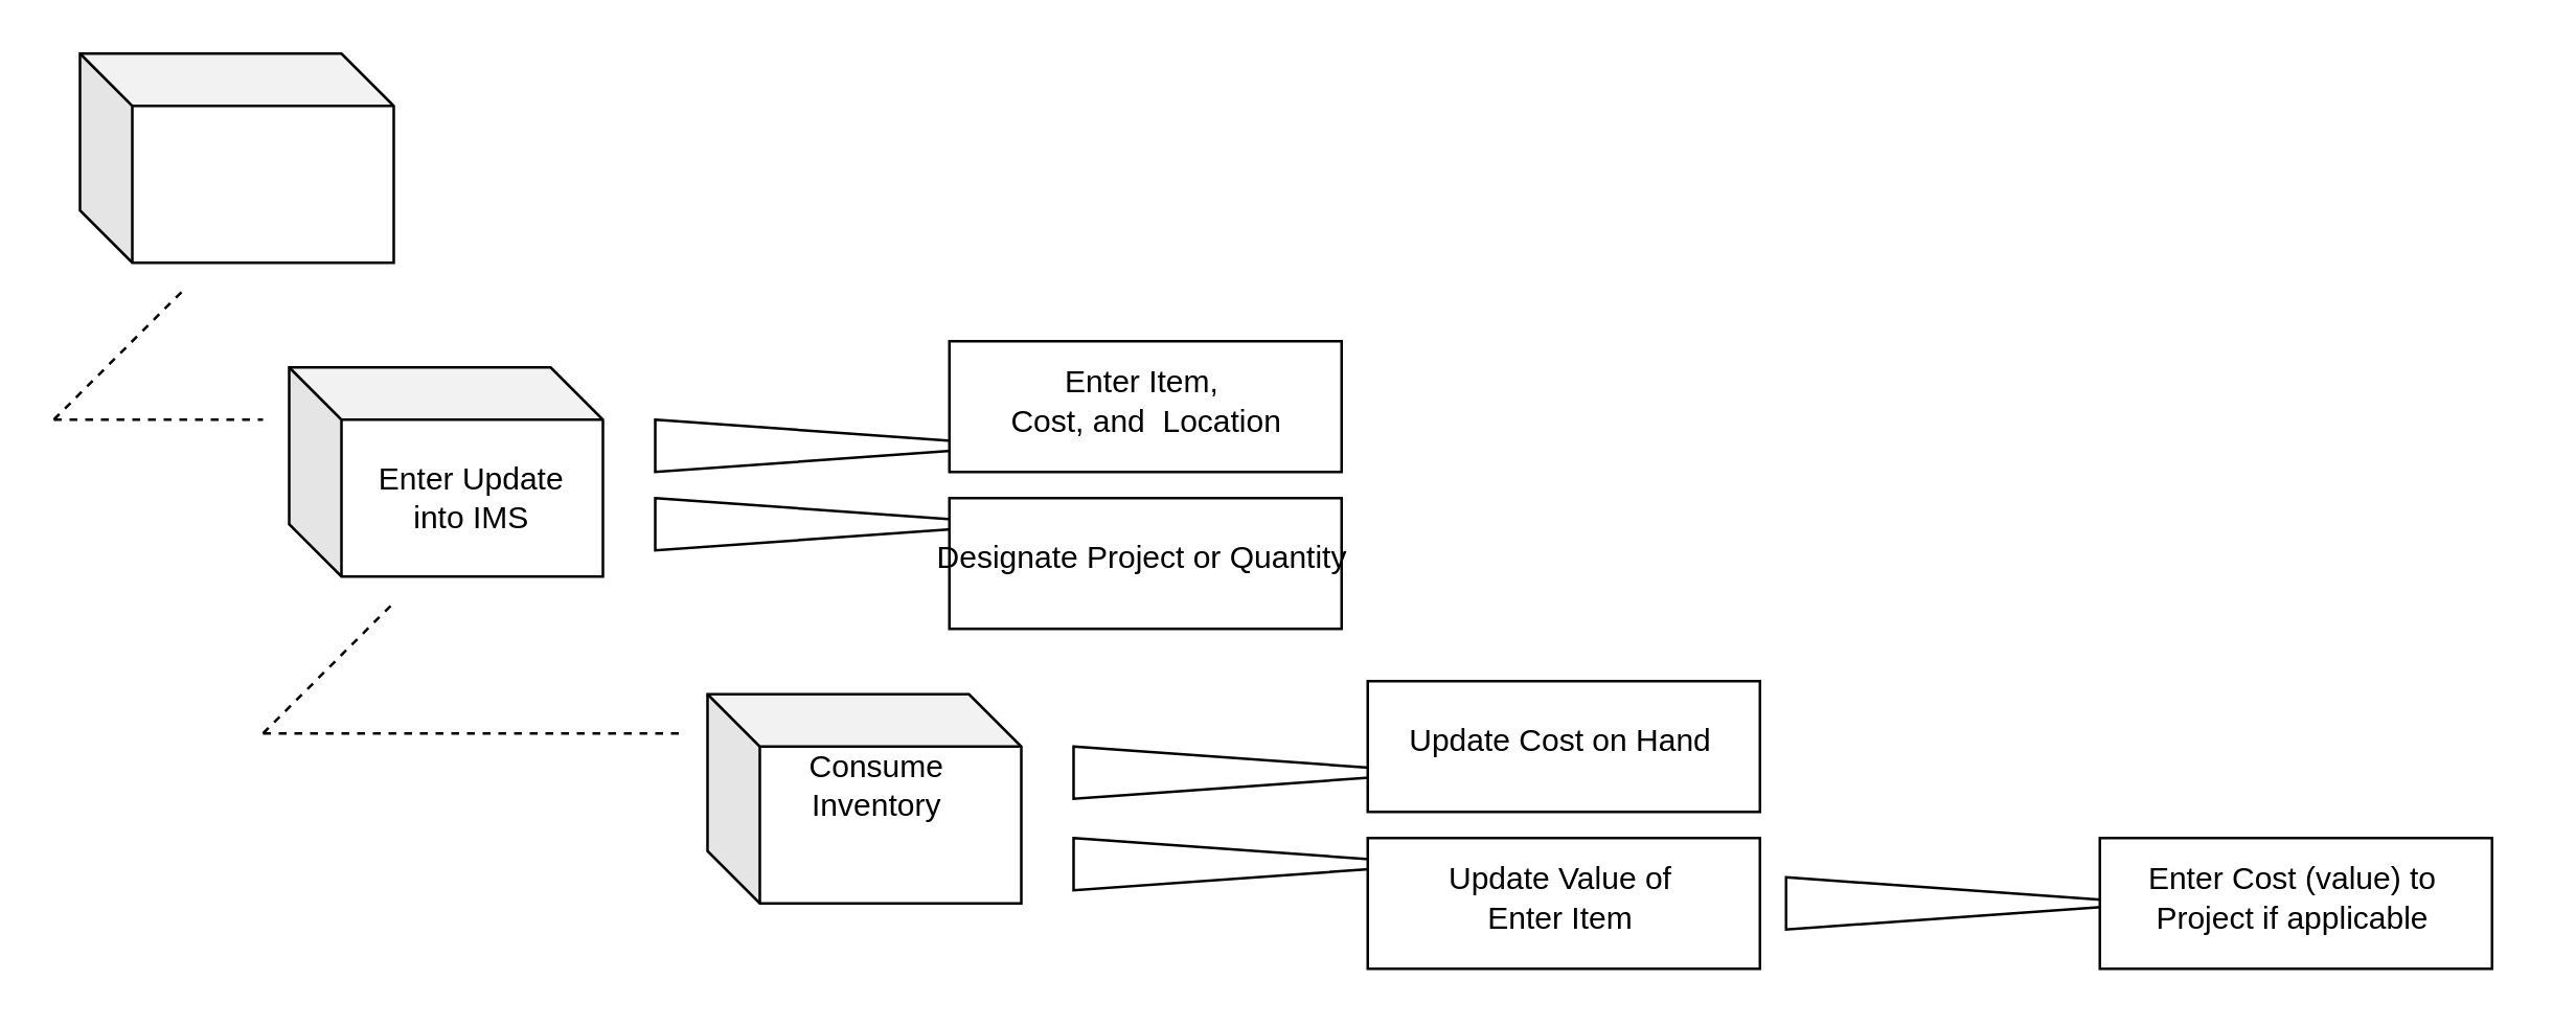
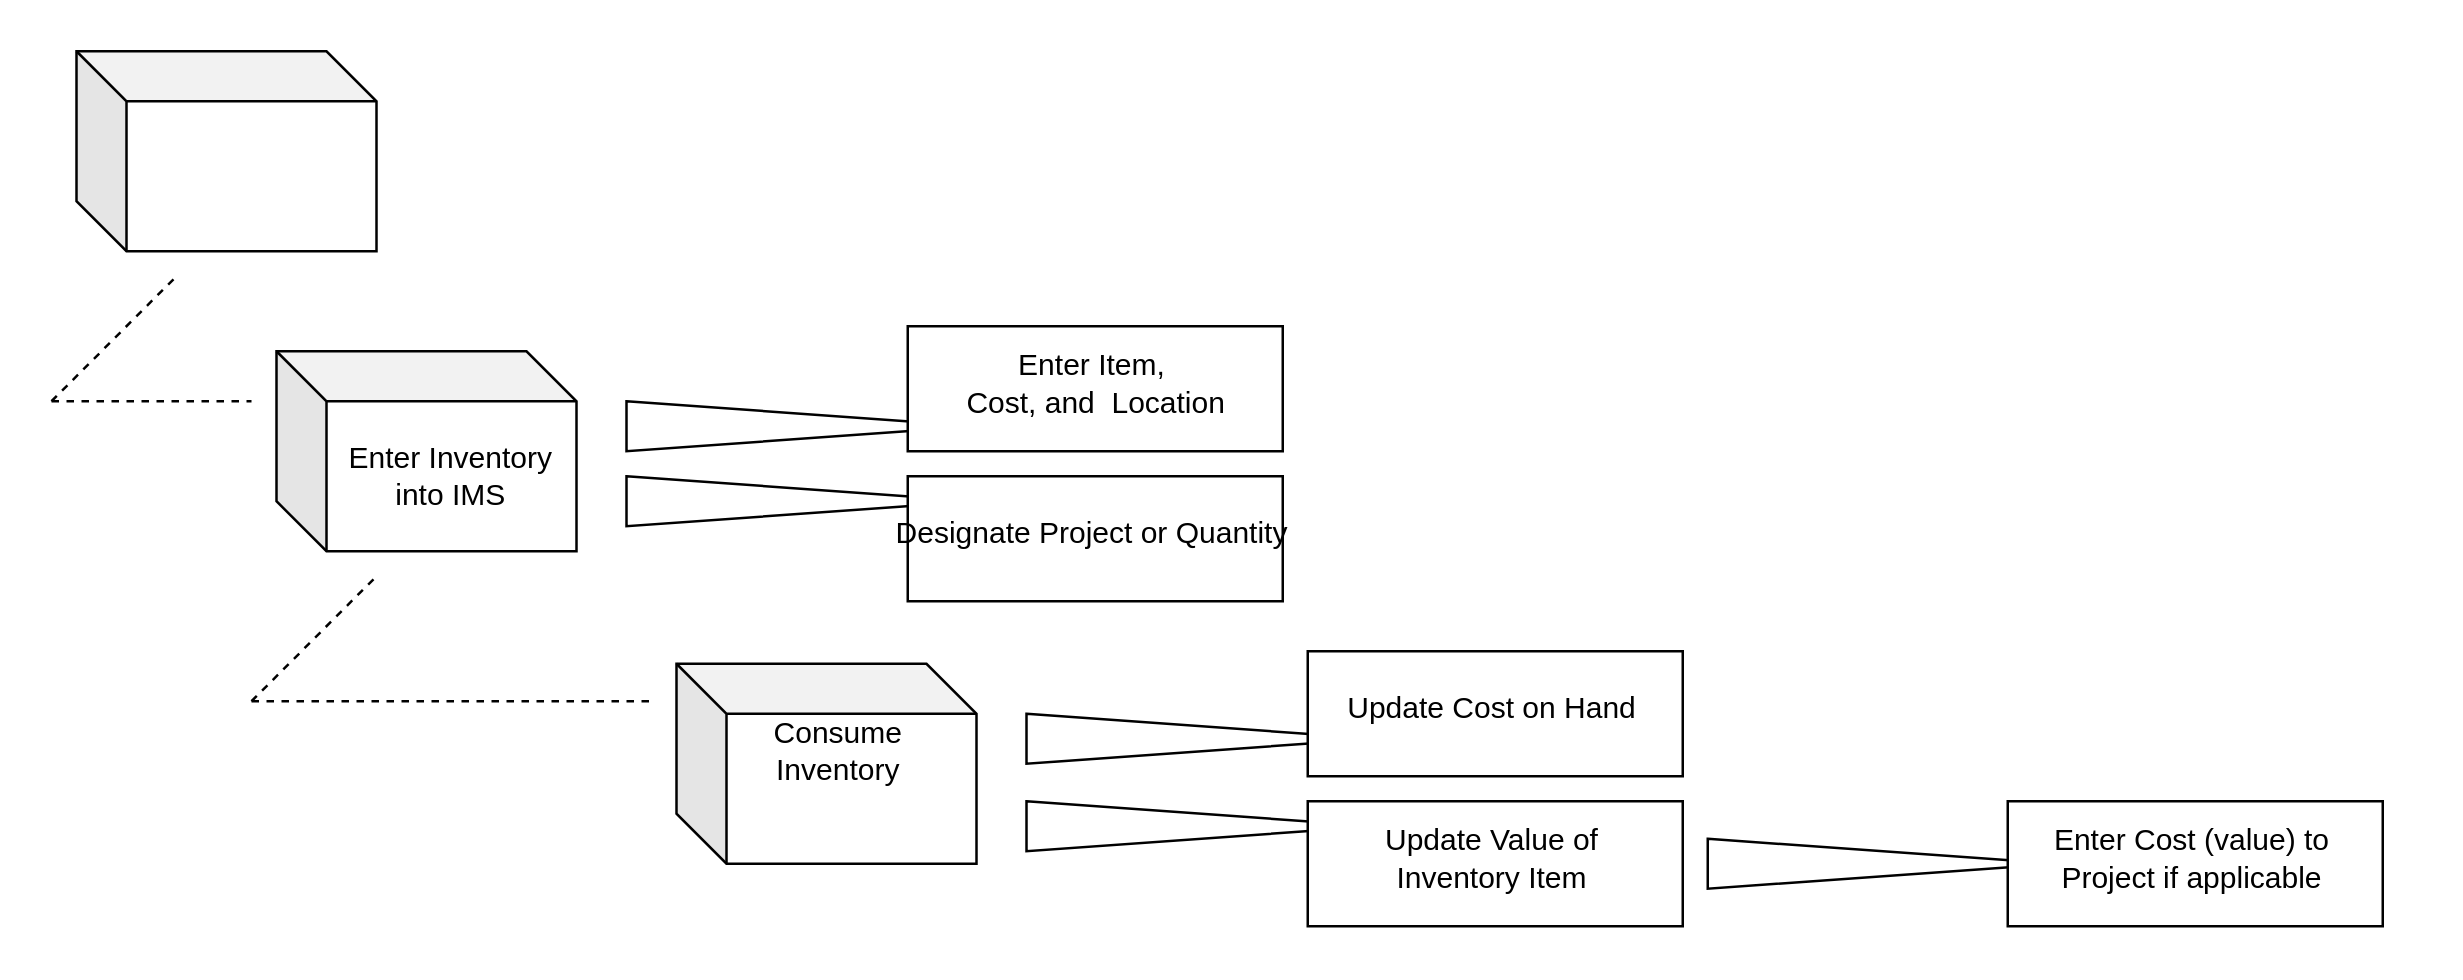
  <mxCell id="0" />
  <mxCell id="1" parent="0" />
  <mxCell id="2" value="" style="triangle;whiteSpace=wrap;html=1;" vertex="1" parent="1"><mxGeometry x="250" y="190" width="140" height="20" as="geometry" /></mxCell>
  <mxCell id="3" value="" style="group" vertex="1" connectable="0" parent="1"><mxGeometry x="30" y="20" width="120" height="80" as="geometry" /></mxCell>
  <mxCell id="4" value="" style="shape=cube;whiteSpace=wrap;html=1;boundedLbl=1;backgroundOutline=1;darkOpacity=0.05;darkOpacity2=0.1;" vertex="1" parent="3"><mxGeometry width="120" height="80" as="geometry" /></mxCell>
  <mxCell id="5" value="" style="group" vertex="1" connectable="0" parent="1"><mxGeometry x="110" y="140" width="120" height="80" as="geometry" /></mxCell>
  <mxCell id="6" value="" style="shape=cube;whiteSpace=wrap;html=1;boundedLbl=1;backgroundOutline=1;darkOpacity=0.05;darkOpacity2=0.1;" vertex="1" parent="5"><mxGeometry width="120" height="80" as="geometry" /></mxCell>
- <mxCell id="7" value="Enter Update into IMS" style="text;strokeColor=none;align=center;fillColor=none;html=1;verticalAlign=middle;whiteSpace=wrap;rounded=0;" vertex="1" parent="5"><mxGeometry x="25" y="20" width="90" height="60" as="geometry" /></mxCell>
+ <mxCell id="7" value="Enter Inventory into IMS" style="text;strokeColor=none;align=center;fillColor=none;html=1;verticalAlign=middle;whiteSpace=wrap;rounded=0;" vertex="1" parent="5"><mxGeometry x="25" y="20" width="90" height="60" as="geometry" /></mxCell>
  <mxCell id="8" value="" style="group" vertex="1" connectable="0" parent="1"><mxGeometry x="350" y="190" width="172.5" height="50" as="geometry" /></mxCell>
  <mxCell id="9" value="" style="rounded=0;whiteSpace=wrap;html=1;" vertex="1" parent="8"><mxGeometry x="12.5" width="150" height="50" as="geometry" /></mxCell>
  <mxCell id="10" value="Designate Project or Quantity" style="text;strokeColor=none;align=center;fillColor=none;html=1;verticalAlign=middle;whiteSpace=wrap;rounded=0;" vertex="1" parent="8"><mxGeometry y="6.5" width="172.5" height="33.5" as="geometry" /></mxCell>
  <mxCell id="11" value="" style="triangle;whiteSpace=wrap;html=1;" vertex="1" parent="1"><mxGeometry x="250" y="160" width="140" height="20" as="geometry" /></mxCell>
  <mxCell id="12" value="" style="group" vertex="1" connectable="0" parent="1"><mxGeometry x="350" y="130" width="172.5" height="50" as="geometry" /></mxCell>
  <mxCell id="13" value="" style="rounded=0;whiteSpace=wrap;html=1;" vertex="1" parent="12"><mxGeometry x="12.5" width="150" height="50" as="geometry" /></mxCell>
  <mxCell id="14" value="&lt;span style=&quot;text-wrap-mode: nowrap;&quot;&gt;Enter Item,&lt;/span&gt;&lt;div&gt;&lt;span style=&quot;text-wrap-mode: nowrap;&quot;&gt;&amp;nbsp;Cost, and&amp;nbsp;&lt;/span&gt;&lt;span style=&quot;text-wrap-mode: nowrap; background-color: transparent; color: light-dark(rgb(0, 0, 0), rgb(255, 255, 255));&quot;&gt;&amp;nbsp;Location&lt;/span&gt;&lt;/div&gt;" style="text;strokeColor=none;align=center;fillColor=none;html=1;verticalAlign=middle;whiteSpace=wrap;rounded=0;" vertex="1" parent="12"><mxGeometry y="6.5" width="172.5" height="33.5" as="geometry" /></mxCell>
  <mxCell id="15" value="" style="group" vertex="1" connectable="0" parent="1"><mxGeometry x="270" y="265" width="120" height="80" as="geometry" /></mxCell>
  <mxCell id="16" value="" style="shape=cube;whiteSpace=wrap;html=1;boundedLbl=1;backgroundOutline=1;darkOpacity=0.05;darkOpacity2=0.1;" vertex="1" parent="15"><mxGeometry width="120" height="80" as="geometry" /></mxCell>
  <mxCell id="17" value="Consume Inventory" style="text;strokeColor=none;align=center;fillColor=none;html=1;verticalAlign=middle;whiteSpace=wrap;rounded=0;" vertex="1" parent="15"><mxGeometry x="15" y="5" width="100" height="60" as="geometry" /></mxCell>
  <mxCell id="18" value="" style="group" vertex="1" connectable="0" parent="1"><mxGeometry x="20" y="110" width="80" height="50" as="geometry" /></mxCell>
  <mxCell id="19" value="" style="endArrow=none;dashed=1;html=1;rounded=0;" edge="1" parent="18"><mxGeometry width="50" height="50" relative="1" as="geometry"><mxPoint y="50" as="sourcePoint" /><mxPoint x="50" as="targetPoint" /></mxGeometry></mxCell>
  <mxCell id="20" value="" style="endArrow=none;dashed=1;html=1;rounded=0;" edge="1" parent="18"><mxGeometry width="50" height="50" relative="1" as="geometry"><mxPoint y="50" as="sourcePoint" /><mxPoint x="80" y="50" as="targetPoint" /></mxGeometry></mxCell>
  <mxCell id="21" value="" style="triangle;whiteSpace=wrap;html=1;" vertex="1" parent="1"><mxGeometry x="410" y="320" width="140" height="20" as="geometry" /></mxCell>
  <mxCell id="22" value="" style="group" vertex="1" connectable="0" parent="1"><mxGeometry x="510" y="320" width="172.5" height="50" as="geometry" /></mxCell>
  <mxCell id="23" value="" style="rounded=0;whiteSpace=wrap;html=1;" vertex="1" parent="22"><mxGeometry x="12.5" width="150" height="50" as="geometry" /></mxCell>
- <mxCell id="24" value="Update Value of&lt;div&gt;Enter Item&lt;/div&gt;" style="text;strokeColor=none;align=center;fillColor=none;html=1;verticalAlign=middle;whiteSpace=wrap;rounded=0;" vertex="1" parent="22"><mxGeometry y="6.5" width="172.5" height="33.5" as="geometry" /></mxCell>
+ <mxCell id="24" value="Update Value of&lt;div&gt;Inventory Item&lt;/div&gt;" style="text;strokeColor=none;align=center;fillColor=none;html=1;verticalAlign=middle;whiteSpace=wrap;rounded=0;" vertex="1" parent="22"><mxGeometry y="6.5" width="172.5" height="33.5" as="geometry" /></mxCell>
  <mxCell id="25" value="" style="triangle;whiteSpace=wrap;html=1;" vertex="1" parent="1"><mxGeometry x="410" y="285" width="140" height="20" as="geometry" /></mxCell>
  <mxCell id="26" value="" style="group" vertex="1" connectable="0" parent="1"><mxGeometry x="510" y="260" width="172.5" height="50" as="geometry" /></mxCell>
  <mxCell id="27" value="" style="rounded=0;whiteSpace=wrap;html=1;" vertex="1" parent="26"><mxGeometry x="12.5" width="150" height="50" as="geometry" /></mxCell>
  <mxCell id="28" value="Update Cost on Hand" style="text;strokeColor=none;align=center;fillColor=none;html=1;verticalAlign=middle;whiteSpace=wrap;rounded=0;" vertex="1" parent="26"><mxGeometry y="6.5" width="172.5" height="33.5" as="geometry" /></mxCell>
  <mxCell id="29" value="" style="triangle;whiteSpace=wrap;html=1;" vertex="1" parent="1"><mxGeometry x="682.5" y="335" width="140" height="20" as="geometry" /></mxCell>
  <mxCell id="30" value="" style="group" vertex="1" connectable="0" parent="1"><mxGeometry x="790" y="320" width="172.5" height="50" as="geometry" /></mxCell>
  <mxCell id="31" value="" style="rounded=0;whiteSpace=wrap;html=1;" vertex="1" parent="30"><mxGeometry x="12.5" width="150" height="50" as="geometry" /></mxCell>
  <mxCell id="32" value="&lt;div&gt;Enter Cost (value) to&lt;/div&gt;&lt;div&gt;Project if applicable&lt;/div&gt;" style="text;strokeColor=none;align=center;fillColor=none;html=1;verticalAlign=middle;whiteSpace=wrap;rounded=0;" vertex="1" parent="30"><mxGeometry y="6.5" width="172.5" height="33.5" as="geometry" /></mxCell>
  <mxCell id="33" value="" style="endArrow=none;dashed=1;html=1;rounded=0;" edge="1" parent="1"><mxGeometry width="50" height="50" relative="1" as="geometry"><mxPoint x="100" y="280" as="sourcePoint" /><mxPoint x="150" y="230" as="targetPoint" /></mxGeometry></mxCell>
  <mxCell id="34" value="" style="endArrow=none;dashed=1;html=1;rounded=0;" edge="1" parent="1"><mxGeometry width="50" height="50" relative="1" as="geometry"><mxPoint x="100" y="280" as="sourcePoint" /><mxPoint x="260" y="280" as="targetPoint" /></mxGeometry></mxCell>
